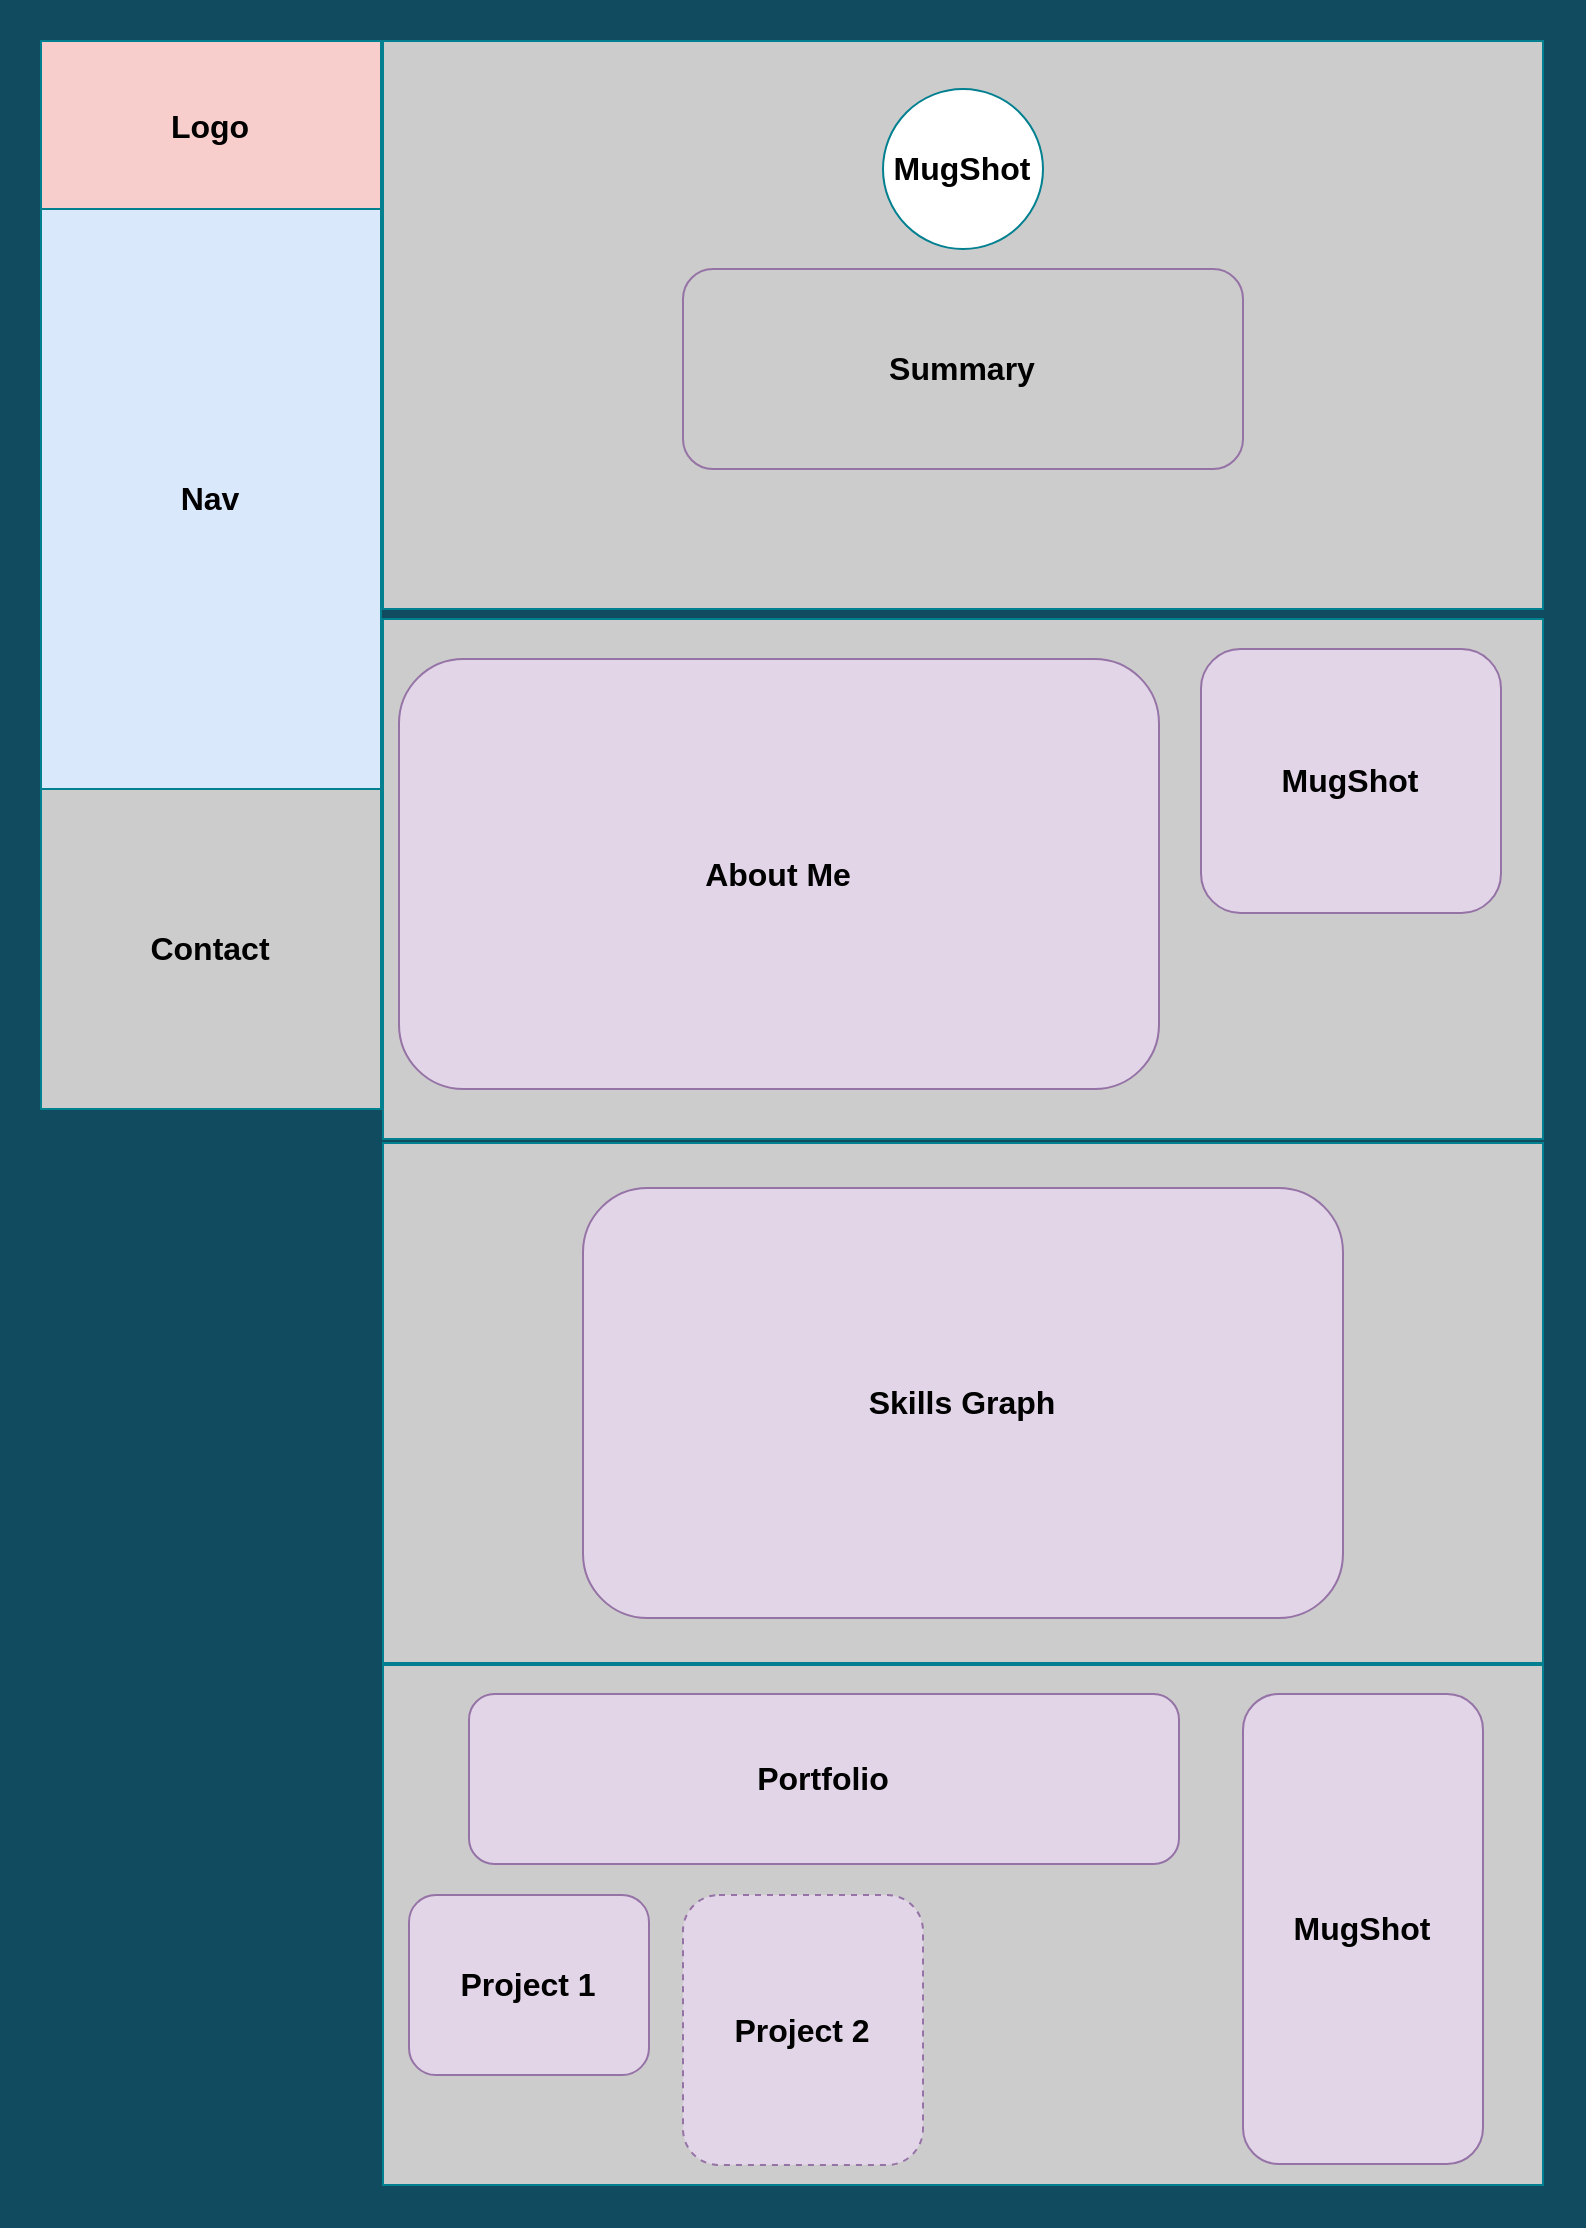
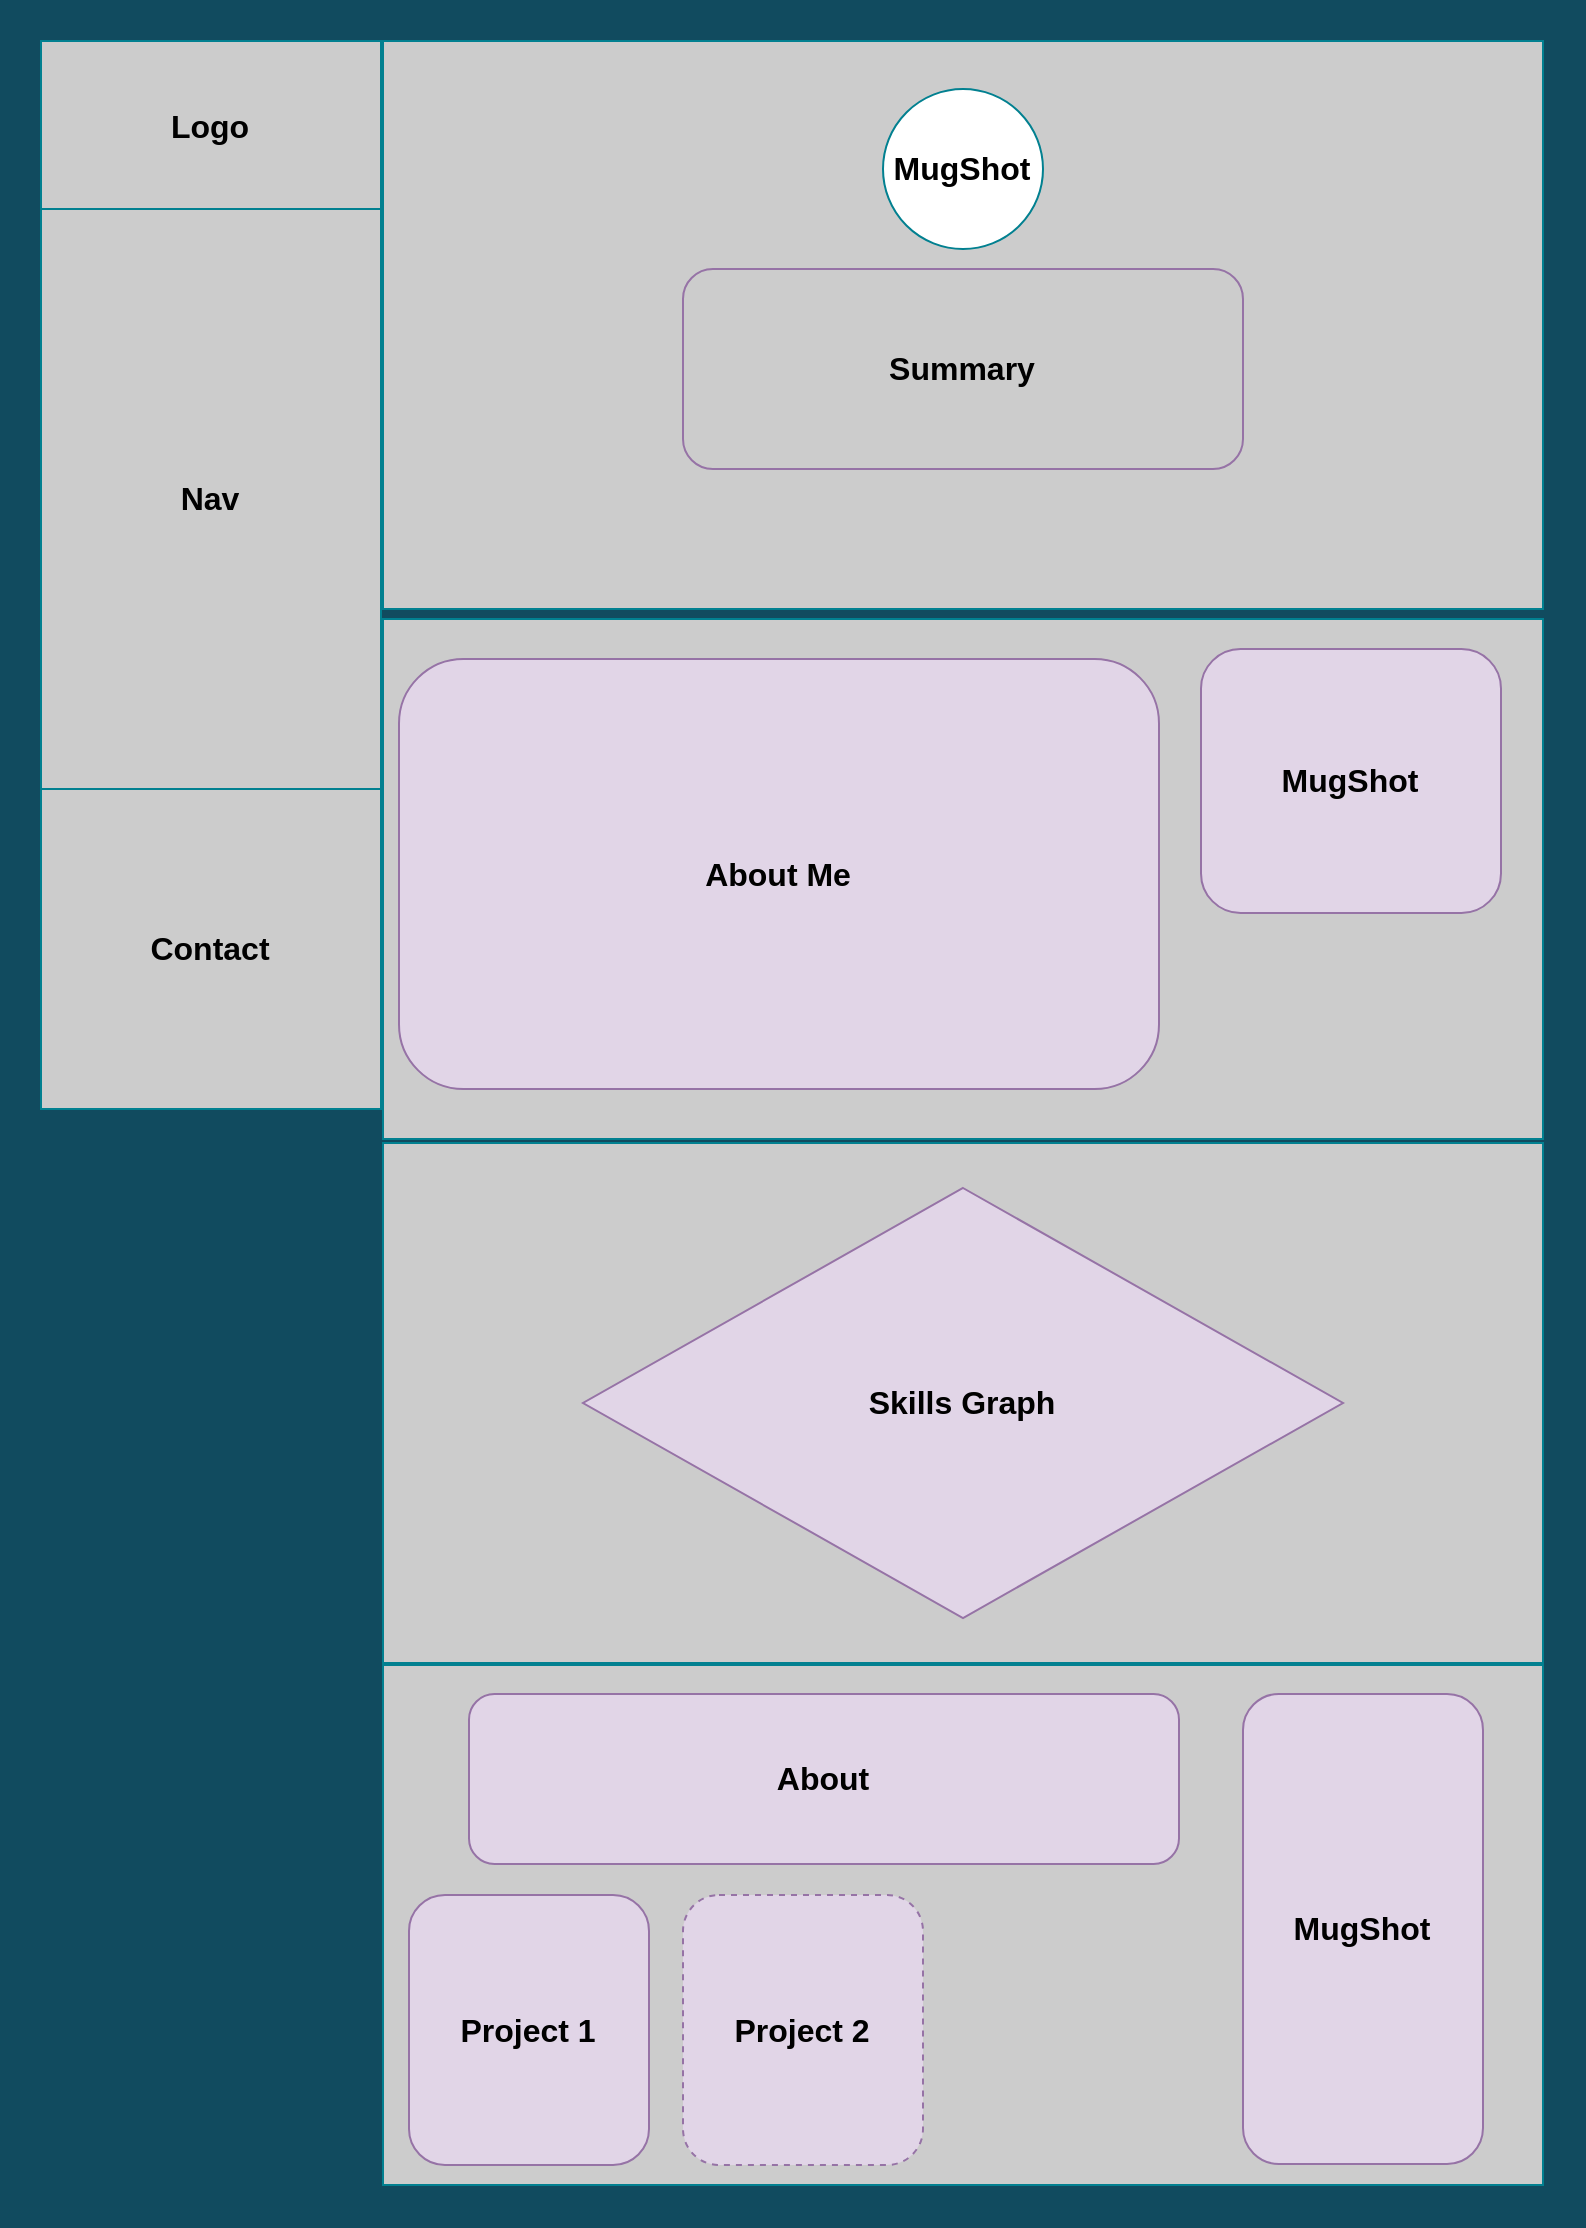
  <mxCell id="0" />
  <mxCell id="1" parent="0" />
- <mxCell id="2" value="&lt;font color=&quot;#000000&quot;&gt;Logo&lt;/font&gt;" style="rounded=0;whiteSpace=wrap;html=1;sketch=0;fontColor=#E4FDE1;strokeColor=#028090;fillColor=#f8cecc;fontSize=16;fontStyle=1;" parent="1" vertex="1"><mxGeometry y="20" width="170" height="85" as="geometry" x="20" /></mxCell>
- <mxCell id="3" value="&lt;font style=&quot;font-size: 16px&quot;&gt;&lt;font color=&quot;#000000&quot;&gt;&lt;b&gt;Nav&lt;/b&gt;&lt;/font&gt;&lt;br&gt;&lt;/font&gt;" style="rounded=0;whiteSpace=wrap;html=1;sketch=0;fontColor=#E4FDE1;strokeColor=#028090;fillColor=#dae8fc;" parent="1" vertex="1"><mxGeometry y="104" width="170" height="290" as="geometry" x="20" /></mxCell>
+ <mxCell id="2" value="&lt;font color=&quot;#000000&quot;&gt;Logo&lt;/font&gt;" style="rounded=0;whiteSpace=wrap;html=1;sketch=0;fontColor=#E4FDE1;strokeColor=#028090;fillColor=#CCCCCC;fontSize=16;fontStyle=1" parent="1" vertex="1"><mxGeometry y="20" width="170" height="85" as="geometry" x="20" /></mxCell>
+ <mxCell id="3" value="&lt;font style=&quot;font-size: 16px&quot;&gt;&lt;font color=&quot;#000000&quot;&gt;&lt;b&gt;Nav&lt;/b&gt;&lt;/font&gt;&lt;br&gt;&lt;/font&gt;" style="rounded=0;whiteSpace=wrap;html=1;sketch=0;fontColor=#E4FDE1;strokeColor=#028090;fillColor=#CCCCCC;" parent="1" vertex="1"><mxGeometry y="104" width="170" height="290" as="geometry" x="20" /></mxCell>
  <mxCell id="4" value="" style="rounded=0;whiteSpace=wrap;html=1;sketch=0;fontSize=16;fontColor=#000000;strokeColor=#028090;fillColor=#CCCCCC;" parent="1" vertex="1"><mxGeometry x="191" y="20" width="580" height="284" as="geometry" /></mxCell>
  <mxCell id="5" value="&lt;b&gt;MugShot&lt;/b&gt;" style="ellipse;whiteSpace=wrap;html=1;aspect=fixed;rounded=0;sketch=0;fontSize=16;fontColor=#000000;strokeColor=#028090;fillColor=#FFFFFF;" parent="1" vertex="1"><mxGeometry x="441" y="44" width="80" height="80" as="geometry" /></mxCell>
  <mxCell id="6" value="&lt;b&gt;Summary&lt;/b&gt;" style="rounded=1;whiteSpace=wrap;html=1;sketch=0;fontSize=16;strokeColor=#9673a6;fillColor=#cccccc;" parent="1" vertex="1"><mxGeometry x="341" y="134" width="280" height="100" as="geometry" /></mxCell>
  <mxCell id="7" value="" style="rounded=0;whiteSpace=wrap;html=1;sketch=0;fontSize=16;fontColor=#000000;strokeColor=#028090;fillColor=#CCCCCC;" parent="1" vertex="1"><mxGeometry x="191" y="309" width="580" height="260" as="geometry" /></mxCell>
  <mxCell id="8" value="&lt;font style=&quot;font-size: 16px&quot;&gt;&lt;font color=&quot;#000000&quot;&gt;&lt;b&gt;Contact&lt;/b&gt;&lt;/font&gt;&lt;br&gt;&lt;/font&gt;" style="rounded=0;whiteSpace=wrap;html=1;sketch=0;fontColor=#E4FDE1;strokeColor=#028090;fillColor=#CCCCCC;" parent="1" vertex="1"><mxGeometry y="394" width="170" height="160" as="geometry" x="20" /></mxCell>
  <mxCell id="9" value="" style="rounded=0;whiteSpace=wrap;html=1;sketch=0;fontSize=16;fontColor=#000000;strokeColor=#028090;fillColor=#CCCCCC;" parent="1" vertex="1"><mxGeometry x="191" y="832" width="580" height="260" as="geometry" /></mxCell>
  <mxCell id="10" value="&lt;b&gt;About Me&lt;/b&gt;" style="rounded=1;whiteSpace=wrap;html=1;sketch=0;fontSize=16;strokeColor=#9673a6;fillColor=#e1d5e7;" parent="1" vertex="1"><mxGeometry x="199" y="329" width="380" height="215" as="geometry" /></mxCell>
  <mxCell id="11" value="&lt;b&gt;MugShot&lt;/b&gt;" style="rounded=1;whiteSpace=wrap;html=1;sketch=0;fontSize=16;strokeColor=#9673a6;fillColor=#e1d5e7;" parent="1" vertex="1"><mxGeometry x="600" y="324" width="150" height="132" as="geometry" /></mxCell>
- <mxCell id="12" value="&lt;b&gt;Project 1&lt;/b&gt;" style="rounded=1;whiteSpace=wrap;html=1;sketch=0;fontSize=16;strokeColor=#9673a6;fillColor=#e1d5e7;" parent="1" vertex="1"><mxGeometry x="204" y="947" width="120" height="90" as="geometry" /></mxCell>
+ <mxCell id="12" value="&lt;b&gt;Project 1&lt;/b&gt;" style="rounded=1;whiteSpace=wrap;html=1;sketch=0;fontSize=16;strokeColor=#9673a6;fillColor=#e1d5e7;" parent="1" vertex="1"><mxGeometry x="204" y="947" width="120" height="135" as="geometry" /></mxCell>
  <mxCell id="13" value="&lt;b&gt;Project 2&lt;/b&gt;" style="rounded=1;whiteSpace=wrap;html=1;sketch=0;fontSize=16;strokeColor=#9673a6;fillColor=#e1d5e7;dashed=1;" parent="1" vertex="1"><mxGeometry x="341" y="947" width="120" height="135" as="geometry" /></mxCell>
  <mxCell id="14" value="&lt;b&gt;MugShot&lt;/b&gt;" style="rounded=1;whiteSpace=wrap;html=1;sketch=0;fontSize=16;strokeColor=#9673a6;fillColor=#e1d5e7;" parent="1" vertex="1"><mxGeometry x="621" y="846.5" width="120" height="235" as="geometry" /></mxCell>
- <mxCell id="15" value="&lt;b&gt;Portfolio&lt;/b&gt;" style="rounded=1;whiteSpace=wrap;html=1;sketch=0;fontSize=16;strokeColor=#9673a6;fillColor=#e1d5e7;" parent="1" vertex="1"><mxGeometry x="234" y="846.5" width="355" height="85" as="geometry" /></mxCell>
+ <mxCell id="15" value="&lt;b&gt;About&lt;/b&gt;" style="rounded=1;whiteSpace=wrap;html=1;sketch=0;fontSize=16;strokeColor=#9673a6;fillColor=#e1d5e7;" parent="1" vertex="1"><mxGeometry x="234" y="846.5" width="355" height="85" as="geometry" /></mxCell>
  <mxCell id="16" value="" style="rounded=0;whiteSpace=wrap;html=1;sketch=0;fontSize=16;fontColor=#000000;strokeColor=#028090;fillColor=#CCCCCC;" vertex="1" parent="1"><mxGeometry x="191" y="571" width="580" height="260" as="geometry" /></mxCell>
- <mxCell id="17" value="&lt;b&gt;Skills Graph&lt;/b&gt;" style="rounded=1;whiteSpace=wrap;html=1;sketch=0;fontSize=16;strokeColor=#9673a6;fillColor=#e1d5e7;" vertex="1" parent="1"><mxGeometry x="291" y="593.5" width="380" height="215" as="geometry" /></mxCell>
+ <mxCell id="17" value="&lt;b&gt;Skills Graph&lt;/b&gt;" style="rhombus;whiteSpace=wrap;html=1;sketch=0;fontSize=16;strokeColor=#9673a6;fillColor=#e1d5e7;" vertex="1" parent="1"><mxGeometry x="291" y="593.5" width="380" height="215" as="geometry" /></mxCell>
